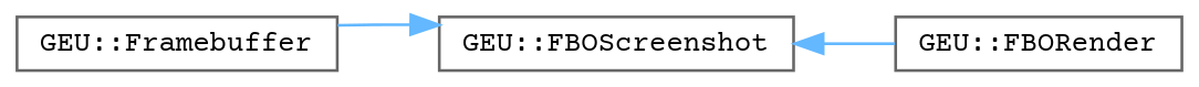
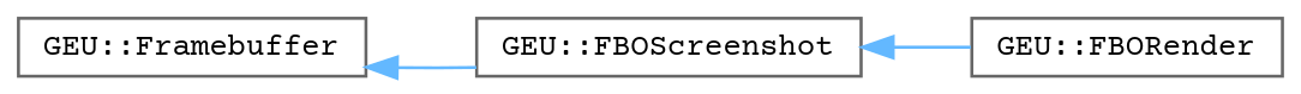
  digraph {
    fontname="Courier Prime"
    rankdir=LR
    node [color=grey40 fillcolor=white fontname="Courier Prime" fontsize=10 shape=box style=filled]
    edge [color=steelblue1 dir=back fontname="Courier Prime" fontsize=10 labelfontname=Helvetica labelfontsize=10 style=solid]
    n1 [height=0.2 label="GEU::Framebuffer" width=0.4]
    n2 [height=0.2 label="GEU::FBOScreenshot" width=0.4]
    n3 [height=0.2 label="GEU::FBORender" width=0.4]
-   n2 -> n1
+   n1 -> n2
    n2 -> n3
  }
